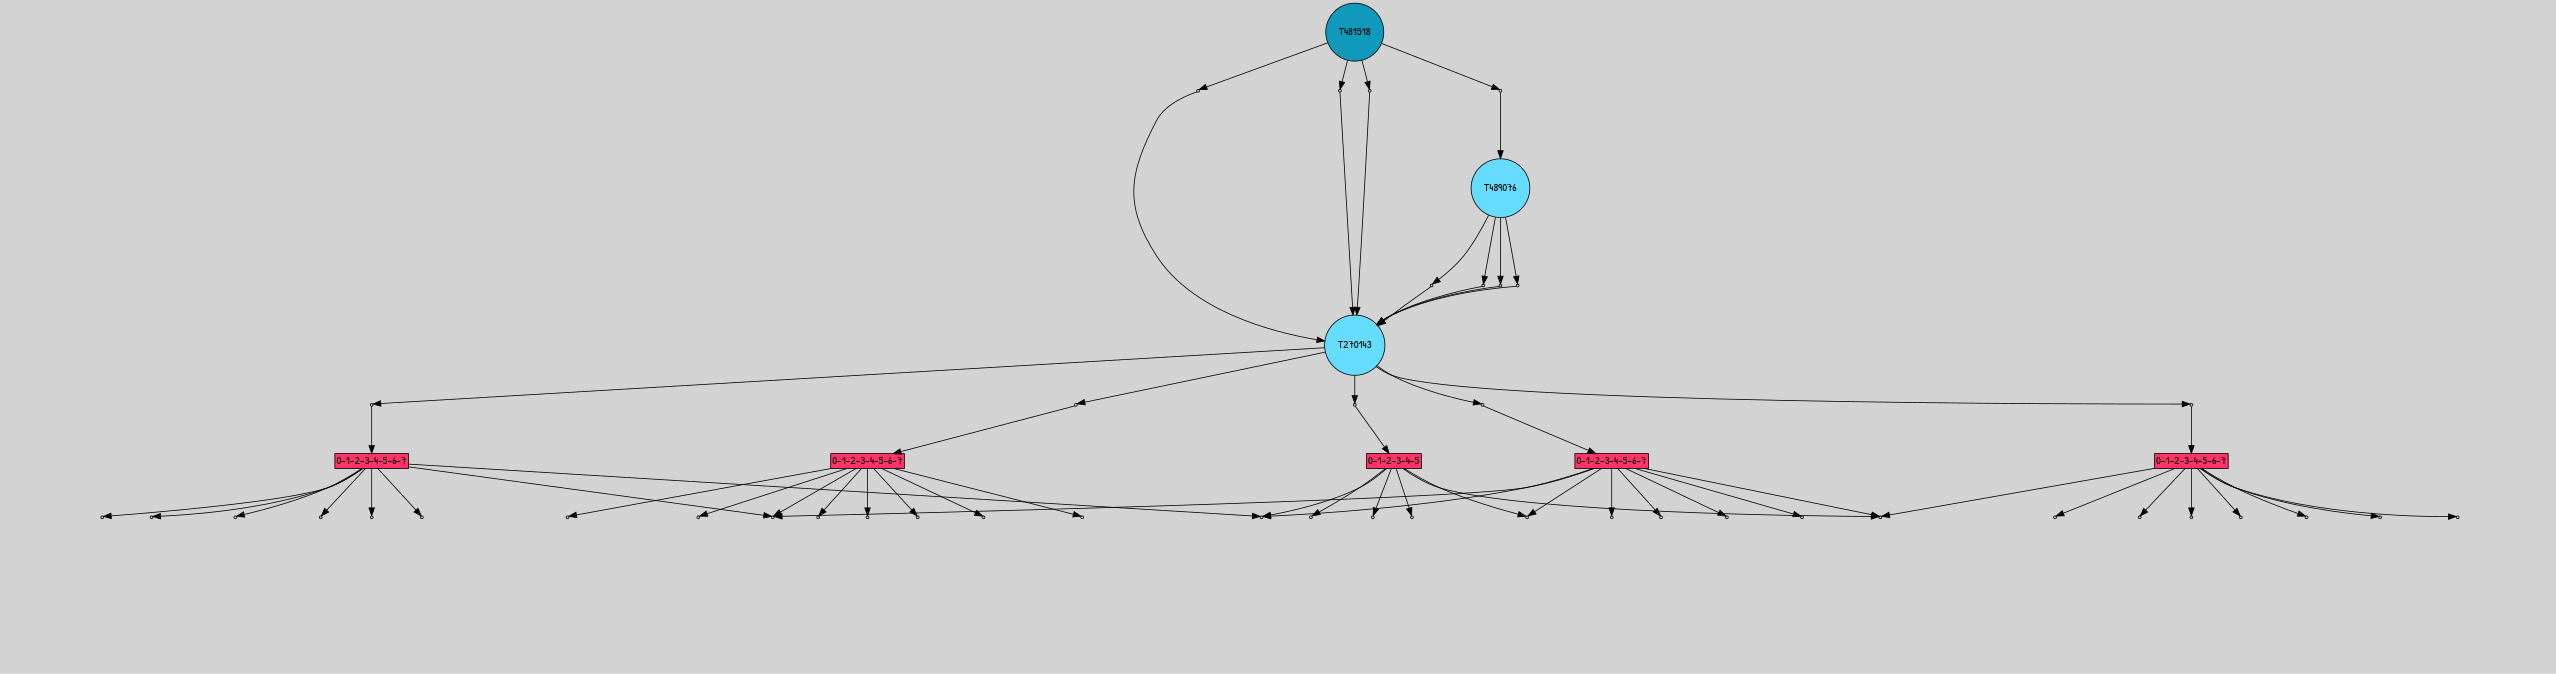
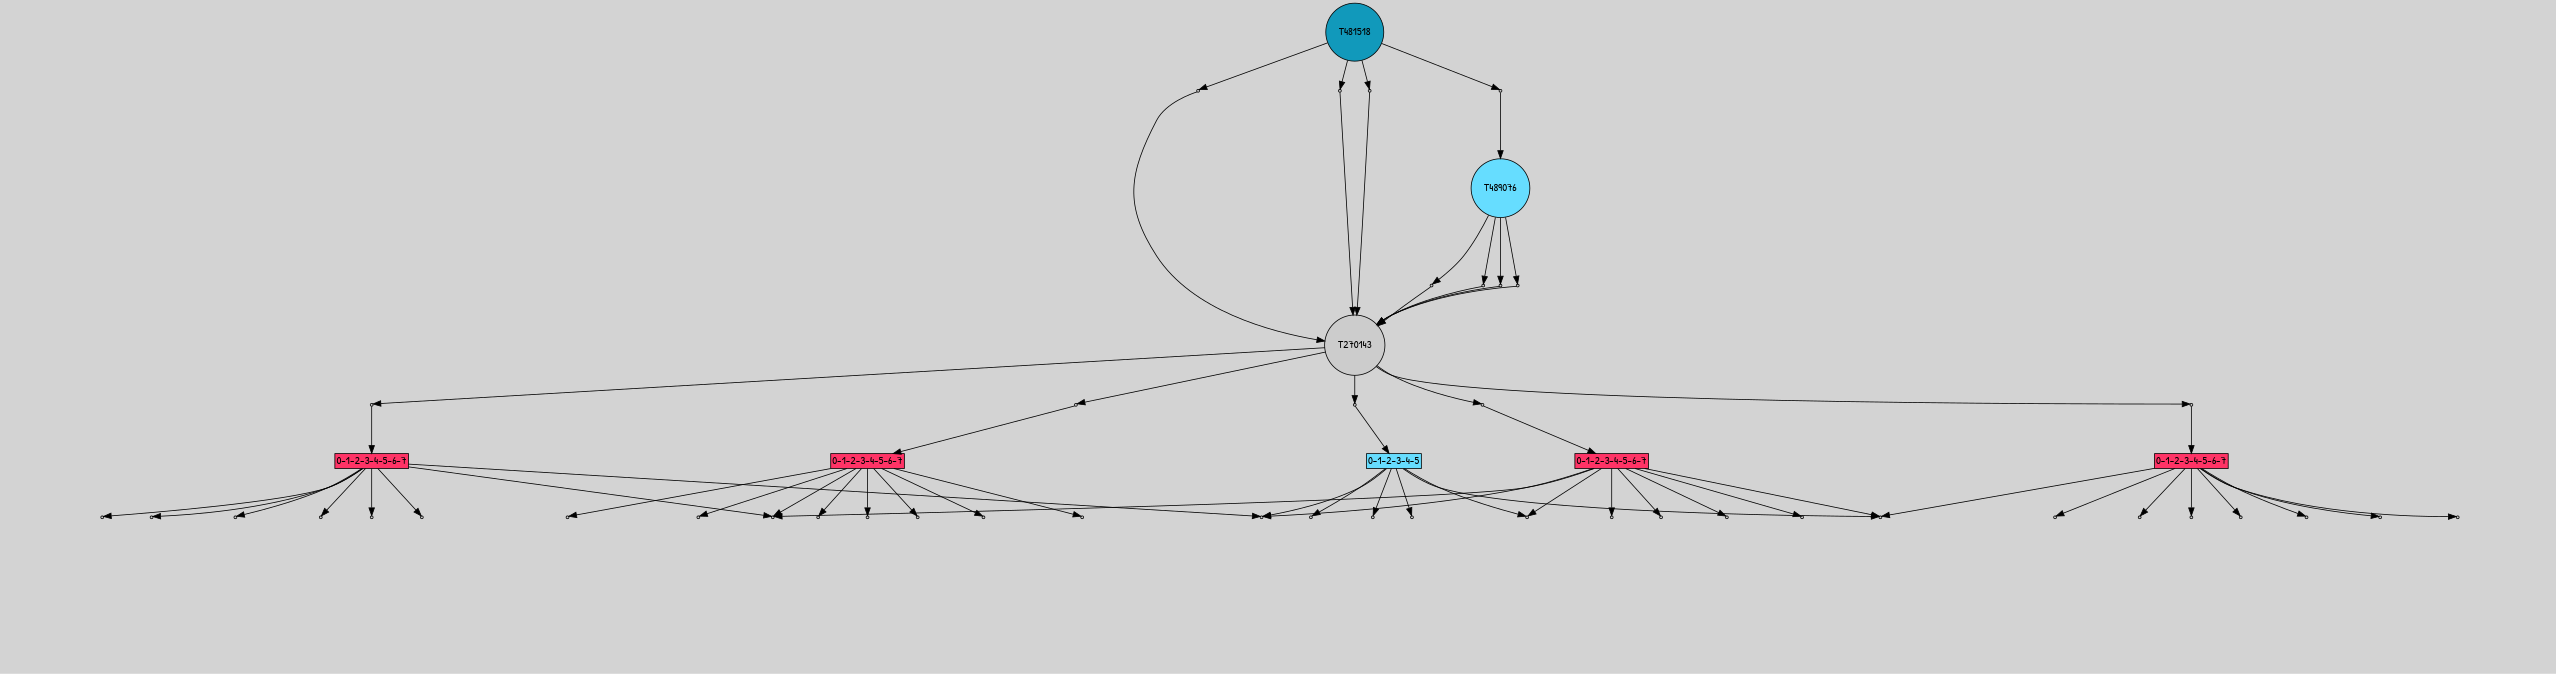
  digraph {
    bgcolor=lightgray
    fontname="Patrick Hand"
    node [fontname="Patrick Hand" shape=box style=filled]
    edge [fontname="Patrick Hand"]
    T481518 [fillcolor="#1199bb" shape=circle]
    n2 [fillcolor="#cccccc" label=0 shape=point]
    n3 [fillcolor="#cccccc" label=0 shape=point]
    n4 [fillcolor="#cccccc" label=0 shape=point]
    n5 [fillcolor="#cccccc" label=0 shape=point]
-   T270143 [fillcolor="#66ddff" shape=circle]
+   T270143 [fillcolor="#cccccc" shape=circle]
    n7 [label="8|0&1|17#1|5&#92;n9|4&0|16#1|22&#92;n8|2&0|4#0|2&#92;n15|7&0|26#1|26&#92;n11|1&1|10#0|23&#92;n0|4&1|3#0|25&#92;n12|7&0|20#1|4&#92;n15|5&0|7#0|11&#92;n3|4&1|13#1|10&#92;n15|3&0|4#0|13&#92;n3|0&0|21#0|19&#92;n" style=invis]
    n8 [label="18|1&1|12#1|14&#92;n7|0&0|9#0|8&#92;n" style=invis]
    n9 [label="15|0&1|1#0|10&#92;n" style=invis]
    n10 [fillcolor="#66ddff" label=T489076 shape=circle]
    n11 [label="2|6&1|22#1|0&#92;n5|6&0|22#1|20&#92;n1|7&0|22#1|26&#92;n9|0&0|15#1|7&#92;n1|0&0|24#1|22&#92;n" style=invis]
    n12 [fillcolor="#cccccc" label=0 shape=point]
    n13 [fillcolor="#cccccc" label=0 shape=point]
    n14 [fillcolor="#cccccc" label=0 shape=point]
    n15 [fillcolor="#cccccc" label=0 shape=point]
    n16 [fillcolor="#cccccc" label=0 shape=point]
    n17 [fillcolor="#ff3366" height=0 label="0-1-2-3-4-5-6-7" margin=0.03 width=0]
    n18 [label="5|7&1|1#0|26&#92;n5|3&0|15#0|14&#92;n5|0&0|19#0|23&#92;n15|0&0|24#0|22&#92;n" style=invis]
    n19 [fillcolor="#ff3366" height=0 label="0-1-2-3-4-5-6-7" margin=0.03 width=0]
    n20 [label="5|7&1|1#0|26&#92;n5|3&0|15#0|14&#92;n5|0&0|19#0|23&#92;n15|0&0|24#0|22&#92;n" style=invis]
    n21 [fillcolor="#ff3366" height=0 label="0-1-2-3-4-5-6-7" margin=0.03 width=0]
    n22 [label="5|7&1|1#0|26&#92;n5|3&0|15#0|14&#92;n5|0&0|19#0|23&#92;n15|0&0|24#0|22&#92;n" style=invis]
    n23 [fillcolor="#ff3366" height=0 label="0-1-2-3-4-5-6-7" margin=0.03 width=0]
    n24 [label="5|7&1|1#0|26&#92;n5|3&0|15#0|14&#92;n5|0&0|19#0|23&#92;n15|0&0|24#0|22&#92;n" style=invis]
-   n25 [fillcolor="#ff3366" height=0 label="0-1-2-3-4-5" margin=0.03 width=0]
+   n25 [fillcolor="#66ddff" height=0 label="0-1-2-3-4-5" margin=0.03 width=0]
    n26 [label="15|7&1|2#1|21&#92;n5|3&0|15#0|14&#92;n5|0&0|19#0|23&#92;n15|0&0|24#0|22&#92;n" style=invis]
    n27 [fillcolor="#cccccc" label=0 shape=point]
    n28 [fillcolor="#cccccc" label=0 shape=point]
    n29 [fillcolor="#cccccc" label=0 shape=point]
    n30 [fillcolor="#cccccc" label=0 shape=point]
    n31 [label="5|3&1|11#0|7&#92;n5|0&0|19#0|12&#92;n" style=invis]
    n32 [label="4|5&1|9#1|12&#92;n1|0&1|12#0|21&#92;n" style=invis]
    n33 [label="5|3&1|11#0|7&#92;n5|0&0|19#0|12&#92;n" style=invis]
    n34 [label="5|0&1|3#0|3&#92;n" style=invis]
    n35 [fillcolor="#cccccc" label=1 shape=point]
    n36 [fillcolor="#cccccc" label=1 shape=point]
    n37 [fillcolor="#cccccc" label=1 shape=point]
    n38 [fillcolor="#cccccc" label=1 shape=point]
    n39 [fillcolor="#cccccc" label=1 shape=point]
    n40 [fillcolor="#cccccc" label=1 shape=point]
    n41 [fillcolor="#cccccc" label=1 shape=point]
    n42 [fillcolor="#cccccc" label=1 shape=point]
    n43 [label="5|5&1|13#0|4&#92;n13|6&0|5#1|16&#92;n5|6&0|22#0|9&#92;n18|0&0|14#0|7&#92;n" style=invis]
    n44 [label="18|0&1|2#0|22&#92;n" style=invis]
    n45 [label="1|7&1|7#1|17&#92;n18|0&0|15#1|26&#92;n19|0&0|16#1|10&#92;n" style=invis]
    n46 [label="19|4&1|6#1|9&#92;n17|1&1|9#0|21&#92;n7|2&0|4#1|9&#92;n8|1&0|17#1|8&#92;n15|2&0|26#1|6&#92;n11|7&0|17#0|1&#92;n1|0&1|16#0|15&#92;n13|0&0|8#0|2&#92;n" style=invis]
    n47 [label="8|6&1|6#0|15&#92;n8|1&1|25#1|2&#92;n12|4&1|3#0|9&#92;n12|7&0|4#1|11&#92;n13|2&1|14#0|15&#92;n13|2&0|26#1|13&#92;n11|5&0|14#0|18&#92;n19|0&0|21#1|23&#92;n" style=invis]
    n48 [label="9|2&1|12#1|7&#92;n15|5&0|26#0|16&#92;n0|4&0|21#1|17&#92;n7|6&0|20#1|10&#92;n18|2&0|6#1|11&#92;n13|2&0|26#1|10&#92;n11|5&0|14#0|18&#92;n19|0&0|21#1|22&#92;n" style=invis]
    n49 [label="4|3&1|10#1|25&#92;n11|2&0|19#1|2&#92;n11|1&1|17#0|18&#92;n1|2&0|25#1|0&#92;n12|0&1|9#0|2&#92;n" style=invis]
    n50 [label="18|7&1|23#1|22&#92;n19|6&0|23#0|23&#92;n4|2&0|15#1|25&#92;n1|6&0|10#0|14&#92;n12|2&0|14#1|18&#92;n13|2&0|26#1|2&#92;n11|5&0|14#0|18&#92;n19|0&0|21#1|23&#92;n" style=invis]
    n51 [fillcolor="#cccccc" label=1 shape=point]
    n52 [fillcolor="#cccccc" label=1 shape=point]
    n53 [fillcolor="#cccccc" label=1 shape=point]
    n54 [fillcolor="#cccccc" label=1 shape=point]
    n55 [fillcolor="#cccccc" label=1 shape=point]
    n56 [fillcolor="#cccccc" label=1 shape=point]
    n57 [label="18|0&1|2#0|22&#92;n" style=invis]
    n58 [label="1|7&1|7#1|17&#92;n18|0&0|15#1|26&#92;n19|0&0|16#1|10&#92;n" style=invis]
    n59 [label="19|4&1|6#1|9&#92;n17|1&1|9#0|21&#92;n7|2&0|4#1|9&#92;n8|1&0|17#1|8&#92;n15|2&0|26#1|6&#92;n11|7&0|17#0|1&#92;n1|0&1|16#0|15&#92;n13|0&0|8#0|2&#92;n" style=invis]
    n60 [label="8|6&1|6#0|15&#92;n8|1&1|25#1|2&#92;n12|4&1|3#0|9&#92;n12|7&0|4#1|11&#92;n13|2&1|14#0|15&#92;n13|2&0|26#1|13&#92;n11|5&0|14#0|18&#92;n19|0&0|21#1|23&#92;n" style=invis]
    n61 [label="9|2&1|12#1|7&#92;n15|5&0|26#0|16&#92;n0|4&0|21#1|17&#92;n7|6&0|20#1|10&#92;n18|2&0|6#1|11&#92;n13|2&0|26#1|10&#92;n11|5&0|14#0|18&#92;n19|0&0|21#1|22&#92;n" style=invis]
    n62 [label="4|3&1|15#1|19&#92;n5|1&1|16#1|26&#92;n12|2&0|17#1|6&#92;n17|5&0|2#0|14&#92;n19|1&0|19#1|22&#92;n10|2&0|9#0|13&#92;n12|0&1|9#0|2&#92;n" style=invis]
    n63 [fillcolor="#cccccc" label=1 shape=point]
    n64 [fillcolor="#cccccc" label=1 shape=point]
    n65 [fillcolor="#cccccc" label=1 shape=point]
    n66 [fillcolor="#cccccc" label=1 shape=point]
    n67 [fillcolor="#cccccc" label=1 shape=point]
    n68 [fillcolor="#cccccc" label=1 shape=point]
    n69 [fillcolor="#cccccc" label=1 shape=point]
    n70 [label="5|5&1|13#0|4&#92;n13|6&0|5#1|16&#92;n5|6&0|22#0|9&#92;n18|0&0|14#0|7&#92;n" style=invis]
    n71 [label="1|7&1|7#1|17&#92;n18|0&0|15#1|26&#92;n" style=invis]
    n72 [label="19|4&1|6#1|9&#92;n17|1&1|9#0|21&#92;n7|2&0|4#1|9&#92;n8|1&0|17#1|8&#92;n15|2&0|26#1|6&#92;n11|7&0|17#0|1&#92;n1|0&1|16#0|15&#92;n13|0&0|8#0|2&#92;n" style=invis]
    n73 [label="0|5&1|20#1|4&#92;n13|6&0|5#0|17&#92;n17|6&0|22#0|25&#92;n8|1&1|25#1|2&#92;n12|4&1|3#0|9&#92;n12|7&0|4#1|11&#92;n13|2&1|14#0|15&#92;n13|2&0|26#1|13&#92;n11|5&0|14#0|18&#92;n19|0&0|21#1|23&#92;n" style=invis]
    n74 [label="2|4&1|0#1|26&#92;n7|6&0|20#1|10&#92;n18|2&0|6#1|11&#92;n13|2&0|26#1|10&#92;n11|5&0|14#0|18&#92;n19|0&0|21#1|22&#92;n" style=invis]
    n75 [label="4|3&1|10#1|25&#92;n11|2&0|19#1|2&#92;n12|0&1|9#0|2&#92;n" style=invis]
    n76 [label="17|0&1|11#0|26&#92;n" style=invis]
    n77 [fillcolor="#cccccc" label=1 shape=point]
    n78 [fillcolor="#cccccc" label=1 shape=point]
    n79 [fillcolor="#cccccc" label=1 shape=point]
    n80 [fillcolor="#cccccc" label=1 shape=point]
    n81 [fillcolor="#cccccc" label=1 shape=point]
    n82 [fillcolor="#cccccc" label=1 shape=point]
    n83 [fillcolor="#cccccc" label=1 shape=point]
    n84 [label="5|5&1|13#0|4&#92;n13|6&0|5#1|16&#92;n5|6&0|22#0|9&#92;n18|0&0|14#0|7&#92;n" style=invis]
    n85 [label="18|0&1|2#0|22&#92;n" style=invis]
    n86 [label="1|7&1|7#1|17&#92;n18|0&0|15#1|26&#92;n19|0&0|16#1|10&#92;n" style=invis]
    n87 [label="19|4&1|6#1|9&#92;n17|1&1|9#0|21&#92;n7|2&0|4#1|9&#92;n8|1&0|17#1|8&#92;n15|2&0|26#1|6&#92;n11|7&0|17#0|1&#92;n1|0&1|16#0|15&#92;n13|0&0|8#0|2&#92;n" style=invis]
    n88 [label="8|6&1|6#0|15&#92;n8|1&1|25#1|2&#92;n12|4&1|3#0|9&#92;n12|7&0|4#1|11&#92;n13|2&1|14#0|15&#92;n13|2&0|26#1|13&#92;n11|5&0|14#0|18&#92;n19|0&0|21#1|23&#92;n" style=invis]
    n89 [label="9|2&1|12#1|7&#92;n15|5&0|26#0|16&#92;n0|4&0|21#1|17&#92;n7|6&0|20#1|10&#92;n18|2&0|6#1|11&#92;n13|2&0|26#1|10&#92;n11|5&0|14#0|18&#92;n19|0&0|21#1|22&#92;n" style=invis]
    n90 [label="4|3&1|10#1|25&#92;n11|2&0|19#1|2&#92;n12|0&1|9#0|2&#92;n" style=invis]
    n91 [fillcolor="#cccccc" label=1 shape=point]
    n92 [fillcolor="#cccccc" label=1 shape=point]
    n93 [fillcolor="#cccccc" label=1 shape=point]
    n94 [label="16|0&1|12#1|14&#92;n19|0&0|16#1|10&#92;n" style=invis]
    n95 [label="8|6&1|6#0|15&#92;n8|1&1|25#1|2&#92;n12|4&1|3#0|9&#92;n12|7&0|4#1|11&#92;n13|2&1|14#0|15&#92;n13|2&0|26#1|13&#92;n11|5&0|14#0|18&#92;n19|0&0|21#1|23&#92;n" style=invis]
    n96 [label="19|4&1|6#1|9&#92;n17|1&1|9#0|21&#92;n7|2&0|4#1|9&#92;n8|1&0|17#1|8&#92;n15|2&0|26#1|6&#92;n11|7&0|17#0|1&#92;n1|0&1|16#0|15&#92;n13|0&0|8#0|2&#92;n" style=invis]
    T481518 -> n2
    T481518 -> n3
    T481518 -> n4
    T481518 -> n5
    n2 -> T270143
    n2 -> n7 [style=invis]
    n3 -> T270143
    n3 -> n8 [style=invis]
    n4 -> T270143
    n4 -> n9 [style=invis]
    n5 -> n10
    n5 -> n11 [style=invis]
    T270143 -> n12
    T270143 -> n13
    T270143 -> n14
    T270143 -> n15
    T270143 -> n16
    n10 -> n27
    n10 -> n28
    n10 -> n29
    n10 -> n30
    n12 -> n17
    n12 -> n18 [style=invis]
    n13 -> n19
    n13 -> n20 [style=invis]
    n14 -> n21
    n14 -> n22 [style=invis]
    n15 -> n23
    n15 -> n24 [style=invis]
    n16 -> n25
    n16 -> n26 [style=invis]
    n17 -> n35
    n17 -> n36
    n17 -> n37
    n17 -> n38
    n17 -> n39
    n17 -> n40
    n17 -> n41
    n17 -> n42
    n19 -> n35
    n19 -> n42
    n19 -> n51
    n19 -> n52
    n19 -> n53
    n19 -> n54
    n19 -> n55
    n19 -> n56
    n21 -> n36
    n21 -> n63
    n21 -> n64
    n21 -> n65
    n21 -> n66
    n21 -> n67
    n21 -> n68
    n21 -> n69
    n23 -> n42
    n23 -> n77
    n23 -> n78
    n23 -> n79
    n23 -> n80
    n23 -> n81
    n23 -> n82
    n23 -> n83
    n25 -> n35
    n25 -> n36
    n25 -> n40
    n25 -> n91
    n25 -> n92
    n25 -> n93
    n27 -> T270143
    n27 -> n31 [style=invis]
    n28 -> T270143
    n28 -> n32 [style=invis]
    n29 -> T270143
    n29 -> n33 [style=invis]
    n30 -> T270143
    n30 -> n34 [style=invis]
    n35 -> n43 [style=invis]
    n36 -> n44 [style=invis]
    n37 -> n45 [style=invis]
    n38 -> n46 [style=invis]
    n39 -> n47 [style=invis]
    n40 -> n48 [style=invis]
    n41 -> n49 [style=invis]
    n42 -> n50 [style=invis]
    n51 -> n57 [style=invis]
    n52 -> n58 [style=invis]
    n53 -> n59 [style=invis]
    n54 -> n60 [style=invis]
    n55 -> n61 [style=invis]
    n56 -> n62 [style=invis]
    n63 -> n70 [style=invis]
    n64 -> n71 [style=invis]
    n65 -> n72 [style=invis]
    n66 -> n73 [style=invis]
    n67 -> n74 [style=invis]
    n68 -> n75 [style=invis]
    n69 -> n76 [style=invis]
    n77 -> n84 [style=invis]
    n78 -> n85 [style=invis]
    n79 -> n86 [style=invis]
    n80 -> n87 [style=invis]
    n81 -> n88 [style=invis]
    n82 -> n89 [style=invis]
    n83 -> n90 [style=invis]
    n91 -> n94 [style=invis]
    n92 -> n95 [style=invis]
    n93 -> n96 [style=invis]
  }
